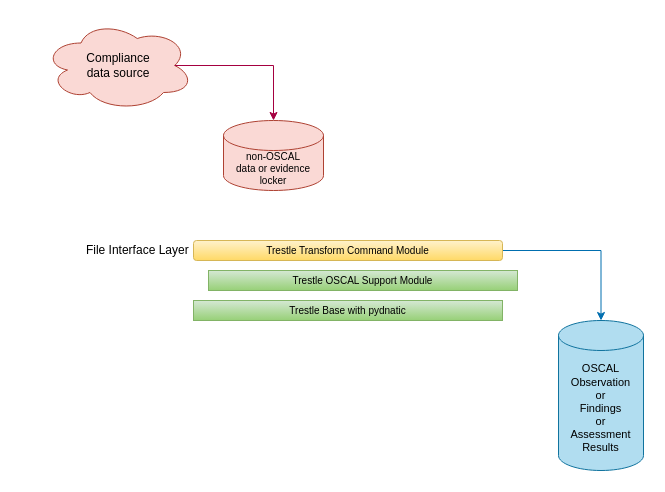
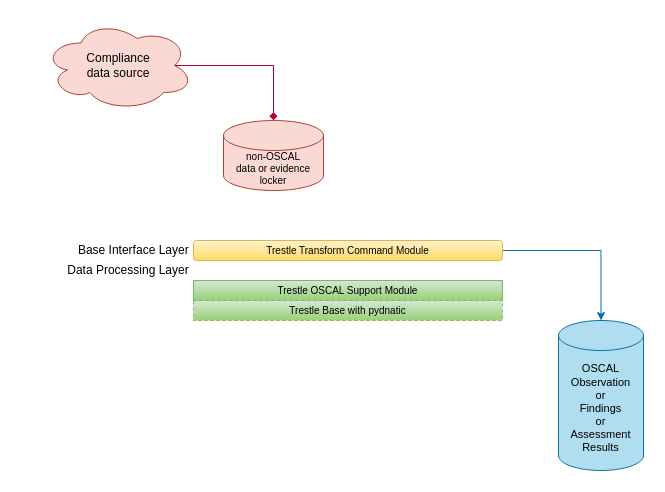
  <mxCell id="0" />
  <mxCell id="1" parent="0" />
  <mxCell id="2" style="edgeStyle=orthogonalEdgeStyle;rounded=0;orthogonalLoop=1;jettySize=auto;html=1;exitX=1;exitY=0.5;exitDx=0;exitDy=0;entryX=0.5;entryY=0;entryDx=0;entryDy=0;entryPerimeter=0;fillColor=#1ba1e2;strokeColor=#006EAF;" parent="1" source="3" target="7" edge="1"><mxGeometry relative="1" as="geometry" /></mxCell>
  <mxCell id="3" value="Trestle Transform Command Module" style="whiteSpace=wrap;html=1;fillColor=#fff2cc;strokeColor=#d6b656;gradientColor=#ffd966;fontSize=10;rounded=1;" parent="1" vertex="1"><mxGeometry x="193" y="240" width="309" height="20" as="geometry" /></mxCell>
- <mxCell id="4" value="File Interface Layer&amp;nbsp;" style="text;html=1;strokeColor=none;fillColor=none;align=right;verticalAlign=middle;whiteSpace=wrap;rounded=0;" parent="1" vertex="1"><mxGeometry x="20.5" y="240" width="172.5" height="20" as="geometry" /></mxCell>
+ <mxCell id="4" value="Base Interface Layer&amp;nbsp;" style="text;html=1;strokeColor=none;fillColor=none;align=right;verticalAlign=middle;whiteSpace=wrap;rounded=0;" parent="1" vertex="1"><mxGeometry x="20.5" y="240" width="172.5" height="20" as="geometry" /></mxCell>
+ <mxCell id="5" value="Data Processing Layer&amp;nbsp;" style="text;html=1;strokeColor=none;fillColor=none;align=right;verticalAlign=middle;whiteSpace=wrap;rounded=0;" parent="1" vertex="1"><mxGeometry x="20.5" y="260" width="172.5" height="20" as="geometry" /></mxCell>
  <mxCell id="6" value="Compliance&lt;br&gt;data source" style="ellipse;shape=cloud;whiteSpace=wrap;html=1;fillColor=#fad9d5;strokeColor=#ae4132;" parent="1" vertex="1"><mxGeometry x="43" y="20" width="150" height="90" as="geometry" /></mxCell>
  <mxCell id="7" value="OSCAL&lt;br&gt;Observation&lt;br&gt;or&lt;br&gt;Findings&lt;br&gt;or&lt;br&gt;Assessment Results" style="shape=cylinder3;whiteSpace=wrap;html=1;boundedLbl=1;backgroundOutline=1;size=15;fillColor=#b1ddf0;strokeColor=#10739e;fontSize=11;" parent="1" vertex="1"><mxGeometry x="558" y="320" width="85" height="150" as="geometry" /></mxCell>
  <mxCell id="8" value="non-OSCAL&lt;br&gt;data or evidence&lt;br&gt;locker" style="shape=cylinder3;whiteSpace=wrap;html=1;boundedLbl=1;backgroundOutline=1;size=15;fillColor=#fad9d5;strokeColor=#ae4132;fontSize=10;" parent="1" vertex="1"><mxGeometry x="223" y="120" width="100" height="70" as="geometry" /></mxCell>
- <mxCell id="9" style="edgeStyle=orthogonalEdgeStyle;rounded=0;orthogonalLoop=1;jettySize=auto;html=1;fillColor=#d80073;strokeColor=#A50040;exitX=0.875;exitY=0.5;exitDx=0;exitDy=0;exitPerimeter=0;" parent="1" source="6" target="8" edge="1"><mxGeometry relative="1" as="geometry"><mxPoint x="683" y="170" as="sourcePoint" /><mxPoint x="420.5" y="150" as="targetPoint" /></mxGeometry></mxCell>
- <mxCell id="10" value="Trestle OSCAL Support Module" style="rounded=0;whiteSpace=wrap;html=1;fillColor=#d5e8d4;strokeColor=#82b366;gradientColor=#97d077;fontSize=10;" parent="1" vertex="1"><mxGeometry x="208" y="270" width="309" height="20" as="geometry" /></mxCell>
- <mxCell id="11" value="Trestle Base with pydnatic" style="rounded=0;whiteSpace=wrap;html=1;fillColor=#d5e8d4;strokeColor=#82b366;gradientColor=#97d077;fontSize=10;" parent="1" vertex="1"><mxGeometry x="193" y="300" width="309" height="20" as="geometry" /></mxCell>
+ <mxCell id="9" style="edgeStyle=orthogonalEdgeStyle;rounded=0;orthogonalLoop=1;jettySize=auto;html=1;fillColor=#d80073;strokeColor=#A50040;exitX=0.875;exitY=0.5;exitDx=0;exitDy=0;exitPerimeter=0;endArrow=diamond;" parent="1" source="6" target="8" edge="1"><mxGeometry relative="1" as="geometry"><mxPoint x="683" y="170" as="sourcePoint" /><mxPoint x="420.5" y="150" as="targetPoint" /></mxGeometry></mxCell>
+ <mxCell id="10" value="Trestle OSCAL Support Module" style="rounded=0;whiteSpace=wrap;html=1;fillColor=#d5e8d4;strokeColor=#82b366;gradientColor=#97d077;fontSize=10;" parent="1" vertex="1"><mxGeometry x="193" y="280" width="309" height="20" as="geometry" /></mxCell>
+ <mxCell id="11" value="Trestle Base with pydnatic" style="rounded=0;whiteSpace=wrap;html=1;fillColor=#d5e8d4;strokeColor=#82b366;gradientColor=#97d077;fontSize=10;dashed=1;" parent="1" vertex="1"><mxGeometry x="193" y="300" width="309" height="20" as="geometry" /></mxCell>
